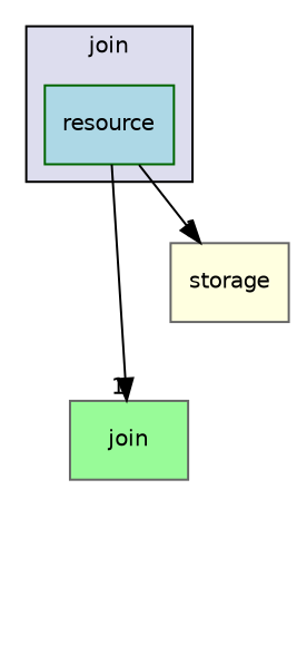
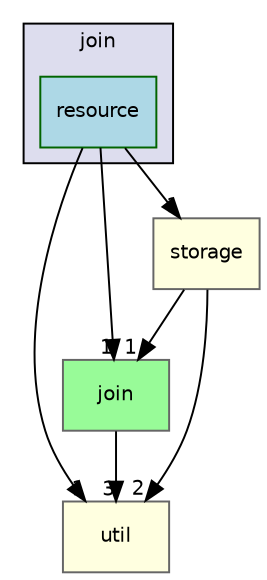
  digraph {
    compound=true
    node [color=gray40 fillcolor=lightyellow fontname=Helvetica fontsize=10 shape=box style=filled]
    edge [headlabel=1 labeldistance=1.5 labelfontname=Helvetica labelfontsize=10]
    n1 [color=darkgreen fillcolor=lightblue label=resource pencolor=black]
    n2 [fillcolor=palegreen label=join]
+   n3 [label=util]
    n4 [label=storage]
    subgraph cluster_1 {
      bgcolor="#ddddee"
      fontname=Helvetica
      fontsize=10
      label=join
      pencolor=black
      n1
    }
    n1 -> n2
+   n1 -> n3
    n1 -> n4
+   n2 -> n3 [headlabel=3]
+   n4 -> n2
+   n4 -> n3 [headlabel=2]
  }
